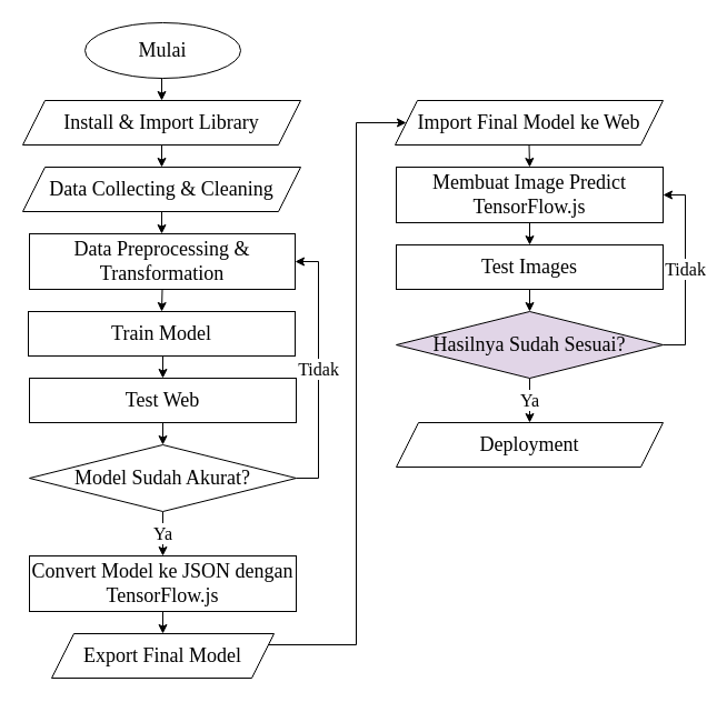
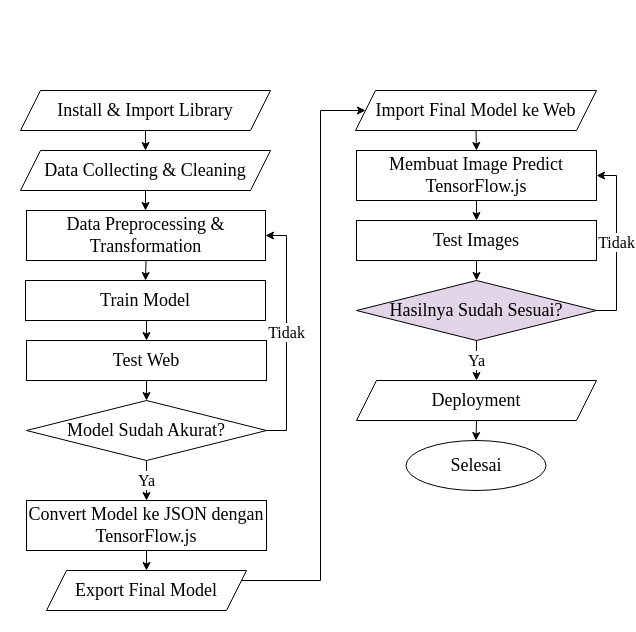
  <mxCell id="0" />
  <mxCell id="1" parent="0" />
- <mxCell id="2" style="edgeStyle=orthogonalEdgeStyle;rounded=0;orthogonalLoop=1;jettySize=auto;html=1;exitX=0.5;exitY=1;exitDx=0;exitDy=0;entryX=0.5;entryY=0;entryDx=0;entryDy=0;" parent="1" source="3" target="6" edge="1"><mxGeometry relative="1" as="geometry" /></mxCell>
- <mxCell id="3" value="Mulai" style="ellipse;whiteSpace=wrap;html=1;fontSize=18;fontFamily=Times New Roman;" parent="1" vertex="1"><mxGeometry x="76" y="20" width="140" height="50" as="geometry" /></mxCell>
+ <mxCell id="4" value="Selesai" style="ellipse;whiteSpace=wrap;html=1;fontSize=18;fontFamily=Times New Roman;" parent="1" vertex="1"><mxGeometry x="405.5" y="440" width="140" height="50" as="geometry" /></mxCell>
  <mxCell id="5" style="edgeStyle=orthogonalEdgeStyle;rounded=0;orthogonalLoop=1;jettySize=auto;html=1;exitX=0.5;exitY=1;exitDx=0;exitDy=0;entryX=0.5;entryY=0;entryDx=0;entryDy=0;" parent="1" source="6" target="8" edge="1"><mxGeometry relative="1" as="geometry" /></mxCell>
  <mxCell id="6" value="Install &amp;amp; Import Library" style="shape=parallelogram;perimeter=parallelogramPerimeter;whiteSpace=wrap;html=1;fixedSize=1;fontSize=18;fontFamily=Times New Roman;" parent="1" vertex="1"><mxGeometry x="20" y="90" width="250" height="40" as="geometry" /></mxCell>
  <mxCell id="7" style="edgeStyle=orthogonalEdgeStyle;rounded=0;orthogonalLoop=1;jettySize=auto;html=1;entryX=0.5;entryY=0;entryDx=0;entryDy=0;" parent="1" source="8" target="10" edge="1"><mxGeometry relative="1" as="geometry" /></mxCell>
  <mxCell id="8" value="Data Collecting &amp;amp; Cleaning" style="shape=parallelogram;perimeter=parallelogramPerimeter;whiteSpace=wrap;html=1;fixedSize=1;fontSize=18;fontFamily=Times New Roman;" parent="1" vertex="1"><mxGeometry x="20" y="150" width="250" height="40" as="geometry" /></mxCell>
  <mxCell id="9" style="edgeStyle=orthogonalEdgeStyle;rounded=0;orthogonalLoop=1;jettySize=auto;html=1;exitX=0.5;exitY=1;exitDx=0;exitDy=0;entryX=0.5;entryY=0;entryDx=0;entryDy=0;" parent="1" source="10" target="12" edge="1"><mxGeometry relative="1" as="geometry" /></mxCell>
  <mxCell id="10" value="Data Preprocessing &amp;amp; Transformation" style="rounded=0;whiteSpace=wrap;html=1;fontSize=18;fontFamily=Times New Roman;" parent="1" vertex="1"><mxGeometry x="26" y="210" width="239" height="50" as="geometry" /></mxCell>
  <mxCell id="11" style="edgeStyle=orthogonalEdgeStyle;rounded=0;orthogonalLoop=1;jettySize=auto;html=1;exitX=0.5;exitY=1;exitDx=0;exitDy=0;entryX=0.5;entryY=0;entryDx=0;entryDy=0;" parent="1" source="12" target="14" edge="1"><mxGeometry relative="1" as="geometry"><mxPoint x="145" y="330" as="targetPoint" /></mxGeometry></mxCell>
  <mxCell id="12" value="Train Model" style="rounded=0;whiteSpace=wrap;html=1;fontSize=18;fontFamily=Times New Roman;" parent="1" vertex="1"><mxGeometry x="25" y="280" width="240" height="40" as="geometry" /></mxCell>
  <mxCell id="13" style="edgeStyle=orthogonalEdgeStyle;rounded=0;orthogonalLoop=1;jettySize=auto;html=1;exitX=0.5;exitY=1;exitDx=0;exitDy=0;entryX=0.5;entryY=0;entryDx=0;entryDy=0;" parent="1" source="14" target="21" edge="1"><mxGeometry relative="1" as="geometry" /></mxCell>
  <mxCell id="14" value="Test Web" style="rounded=0;whiteSpace=wrap;html=1;fontSize=18;fontFamily=Times New Roman;" parent="1" vertex="1"><mxGeometry x="26" y="340" width="240" height="40" as="geometry" /></mxCell>
  <mxCell id="15" style="edgeStyle=orthogonalEdgeStyle;rounded=0;orthogonalLoop=1;jettySize=auto;html=1;exitX=0.5;exitY=1;exitDx=0;exitDy=0;entryX=0.5;entryY=0;entryDx=0;entryDy=0;" parent="1" source="16" target="18" edge="1"><mxGeometry relative="1" as="geometry" /></mxCell>
  <mxCell id="16" value="Convert Model ke JSON dengan TensorFlow.js" style="rounded=0;whiteSpace=wrap;html=1;fontSize=18;fontFamily=Times New Roman;" parent="1" vertex="1"><mxGeometry x="26" y="500" width="240" height="50" as="geometry" /></mxCell>
  <mxCell id="17" style="edgeStyle=orthogonalEdgeStyle;rounded=0;orthogonalLoop=1;jettySize=auto;html=1;exitX=1;exitY=0.5;exitDx=0;exitDy=0;entryX=0;entryY=0.5;entryDx=0;entryDy=0;" parent="1" source="18" target="23" edge="1"><mxGeometry relative="1" as="geometry"><Array as="points"><mxPoint x="320" y="580" /><mxPoint x="320" y="110" /></Array></mxGeometry></mxCell>
  <mxCell id="18" value="Export Final Model" style="shape=parallelogram;perimeter=parallelogramPerimeter;whiteSpace=wrap;html=1;fixedSize=1;fontSize=18;fontFamily=Times New Roman;" parent="1" vertex="1"><mxGeometry x="46" y="570" width="200" height="40" as="geometry" /></mxCell>
  <mxCell id="19" value="Tidak" style="edgeStyle=orthogonalEdgeStyle;rounded=0;orthogonalLoop=1;jettySize=auto;html=1;exitX=1;exitY=0.5;exitDx=0;exitDy=0;entryX=1;entryY=0.5;entryDx=0;entryDy=0;fontSize=16;fontFamily=Times New Roman;" parent="1" source="21" target="10" edge="1"><mxGeometry relative="1" as="geometry" /></mxCell>
  <mxCell id="20" value="Ya" style="edgeStyle=orthogonalEdgeStyle;rounded=0;orthogonalLoop=1;jettySize=auto;html=1;exitX=0.5;exitY=1;exitDx=0;exitDy=0;entryX=0.5;entryY=0;entryDx=0;entryDy=0;fontSize=16;fontFamily=Times New Roman;" parent="1" source="21" target="16" edge="1"><mxGeometry relative="1" as="geometry" /></mxCell>
  <mxCell id="21" value="Model Sudah Akurat?" style="rhombus;whiteSpace=wrap;html=1;fontSize=18;fontFamily=Times New Roman;" parent="1" vertex="1"><mxGeometry x="26" y="400" width="240" height="60" as="geometry" /></mxCell>
  <mxCell id="22" style="edgeStyle=orthogonalEdgeStyle;rounded=0;orthogonalLoop=1;jettySize=auto;html=1;exitX=0.5;exitY=1;exitDx=0;exitDy=0;entryX=0.5;entryY=0;entryDx=0;entryDy=0;" parent="1" source="23" target="25" edge="1"><mxGeometry relative="1" as="geometry" /></mxCell>
  <mxCell id="23" value="Import Final Model ke Web" style="shape=parallelogram;perimeter=parallelogramPerimeter;whiteSpace=wrap;html=1;fixedSize=1;fontSize=18;fontFamily=Times New Roman;" parent="1" vertex="1"><mxGeometry x="355" y="90" width="241" height="40" as="geometry" /></mxCell>
  <mxCell id="24" style="edgeStyle=orthogonalEdgeStyle;rounded=0;orthogonalLoop=1;jettySize=auto;html=1;exitX=0.5;exitY=1;exitDx=0;exitDy=0;entryX=0.5;entryY=0;entryDx=0;entryDy=0;" parent="1" source="25" target="29" edge="1"><mxGeometry relative="1" as="geometry" /></mxCell>
  <mxCell id="25" value="Membuat Image Predict TensorFlow.js" style="rounded=0;whiteSpace=wrap;html=1;fontSize=18;fontFamily=Times New Roman;" parent="1" vertex="1"><mxGeometry x="356" y="150" width="240" height="50" as="geometry" /></mxCell>
+ <mxCell id="26" style="edgeStyle=orthogonalEdgeStyle;rounded=0;orthogonalLoop=1;jettySize=auto;html=1;exitX=0.5;exitY=1;exitDx=0;exitDy=0;entryX=0.5;entryY=0;entryDx=0;entryDy=0;" parent="1" source="27" target="4" edge="1"><mxGeometry relative="1" as="geometry" /></mxCell>
  <mxCell id="27" value="Deployment" style="shape=parallelogram;perimeter=parallelogramPerimeter;whiteSpace=wrap;html=1;fixedSize=1;fontSize=18;fontFamily=Times New Roman;" parent="1" vertex="1"><mxGeometry x="356" y="380" width="240" height="40" as="geometry" /></mxCell>
  <mxCell id="28" style="edgeStyle=orthogonalEdgeStyle;rounded=0;orthogonalLoop=1;jettySize=auto;html=1;exitX=0.5;exitY=1;exitDx=0;exitDy=0;entryX=0.5;entryY=0;entryDx=0;entryDy=0;" parent="1" source="29" target="32" edge="1"><mxGeometry relative="1" as="geometry" /></mxCell>
  <mxCell id="29" value="Test Images" style="rounded=0;whiteSpace=wrap;html=1;fontSize=18;fontFamily=Times New Roman;" parent="1" vertex="1"><mxGeometry x="356" y="220" width="240" height="40" as="geometry" /></mxCell>
  <mxCell id="30" value="Ya" style="edgeStyle=orthogonalEdgeStyle;rounded=0;orthogonalLoop=1;jettySize=auto;html=1;exitX=0.5;exitY=1;exitDx=0;exitDy=0;fontSize=16;fontFamily=Times New Roman;" parent="1" source="32" target="27" edge="1"><mxGeometry relative="1" as="geometry" /></mxCell>
  <mxCell id="31" value="Tidak" style="edgeStyle=orthogonalEdgeStyle;rounded=0;orthogonalLoop=1;jettySize=auto;html=1;exitX=1;exitY=0.5;exitDx=0;exitDy=0;entryX=1;entryY=0.5;entryDx=0;entryDy=0;fontSize=16;fontFamily=Times New Roman;" parent="1" source="32" target="25" edge="1"><mxGeometry relative="1" as="geometry" /></mxCell>
  <mxCell id="32" value="Hasilnya Sudah Sesuai?" style="rhombus;whiteSpace=wrap;html=1;fontSize=18;fontFamily=Times New Roman;fillColor=#e1d5e7;" parent="1" vertex="1"><mxGeometry x="356" y="280" width="240" height="60" as="geometry" /></mxCell>
